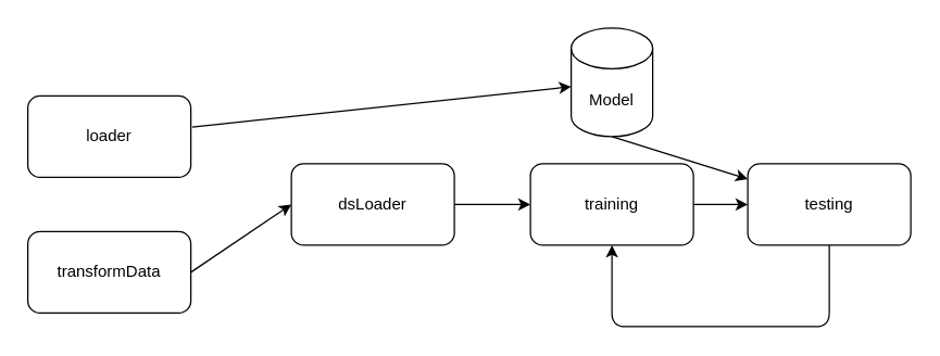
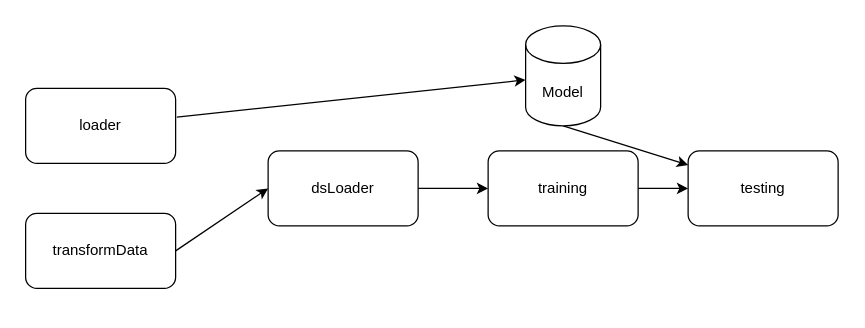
  <mxCell id="0" />
  <mxCell id="1" parent="0" />
  <mxCell id="2" style="edgeStyle=none;html=1;exitX=1.008;exitY=0.383;exitDx=0;exitDy=0;exitPerimeter=0;" edge="1" parent="1" source="3" target="13"><mxGeometry relative="1" as="geometry" /></mxCell>
  <mxCell id="3" value="loader" style="rounded=1;whiteSpace=wrap;html=1;" vertex="1" parent="1"><mxGeometry x="20" y="70" width="120" height="60" as="geometry" /></mxCell>
  <mxCell id="4" style="edgeStyle=none;html=1;exitX=1;exitY=0.5;exitDx=0;exitDy=0;entryX=0;entryY=0.5;entryDx=0;entryDy=0;" edge="1" parent="1" source="5" target="7"><mxGeometry relative="1" as="geometry"><mxPoint x="210" y="150" as="targetPoint" /></mxGeometry></mxCell>
  <mxCell id="5" value="transformData" style="rounded=1;whiteSpace=wrap;html=1;" vertex="1" parent="1"><mxGeometry x="20" y="170" width="120" height="60" as="geometry" /></mxCell>
  <mxCell id="6" style="edgeStyle=none;html=1;" edge="1" parent="1" source="7" target="9"><mxGeometry relative="1" as="geometry" /></mxCell>
  <mxCell id="7" value="dsLoader" style="rounded=1;whiteSpace=wrap;html=1;" vertex="1" parent="1"><mxGeometry x="214" y="120" width="120" height="60" as="geometry" /></mxCell>
  <mxCell id="8" style="edgeStyle=none;html=1;exitX=1;exitY=0.5;exitDx=0;exitDy=0;" edge="1" parent="1" source="9"><mxGeometry relative="1" as="geometry"><mxPoint x="550" y="150" as="targetPoint" /></mxGeometry></mxCell>
  <mxCell id="9" value="training" style="rounded=1;whiteSpace=wrap;html=1;" vertex="1" parent="1"><mxGeometry x="390" y="120" width="120" height="60" as="geometry" /></mxCell>
- <mxCell id="10" value="" style="edgeStyle=none;html=1;exitX=0.5;exitY=1;exitDx=0;exitDy=0;" edge="1" parent="1" source="11" target="9"><mxGeometry relative="1" as="geometry"><mxPoint x="560" y="150" as="sourcePoint" /><Array as="points"><mxPoint x="610" y="240" /><mxPoint x="450" y="240" /></Array></mxGeometry></mxCell>
  <mxCell id="11" value="testing" style="rounded=1;whiteSpace=wrap;html=1;" vertex="1" parent="1"><mxGeometry x="550" y="120" width="120" height="60" as="geometry" /></mxCell>
  <mxCell id="12" style="edgeStyle=none;html=1;exitX=0.5;exitY=1;exitDx=0;exitDy=0;exitPerimeter=0;" edge="1" parent="1" source="13" target="11"><mxGeometry relative="1" as="geometry" /></mxCell>
  <mxCell id="13" value="Model" style="shape=cylinder3;whiteSpace=wrap;html=1;boundedLbl=1;backgroundOutline=1;size=15;" vertex="1" parent="1"><mxGeometry x="420" y="20" width="60" height="80" as="geometry" /></mxCell>
